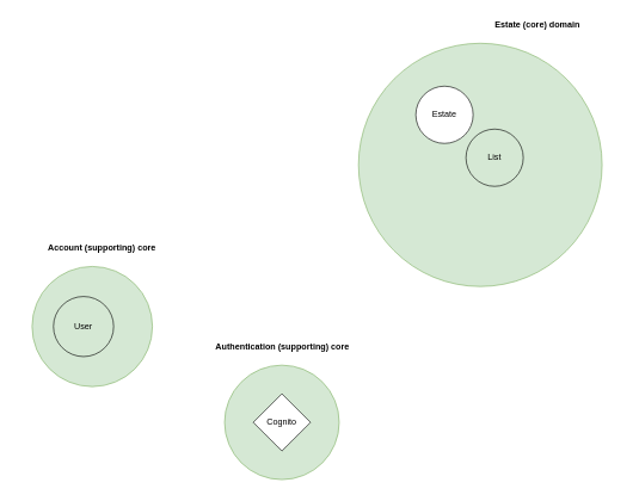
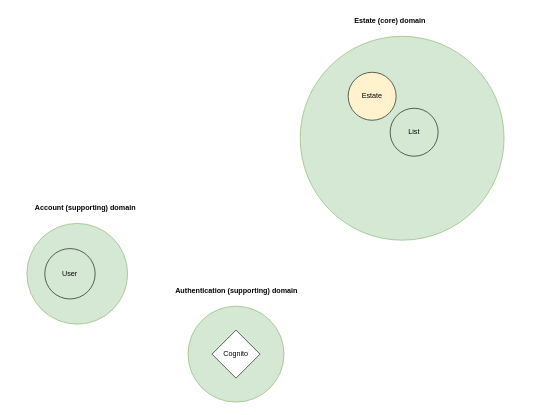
  <mxCell id="0" />
  <mxCell id="1" parent="0" />
  <mxCell id="2" value="" style="group" vertex="1" connectable="0" parent="1"><mxGeometry x="20" y="330" width="230" height="210" as="geometry" /></mxCell>
- <mxCell id="3" value="&lt;b&gt;Account (supporting) core&lt;/b&gt;" style="text;html=1;strokeColor=none;fillColor=none;align=center;verticalAlign=middle;whiteSpace=wrap;rounded=0;" vertex="1" parent="2"><mxGeometry x="13.529" width="216.471" height="31.5" as="geometry" /></mxCell>
+ <mxCell id="3" value="&lt;b&gt;Account (supporting) domain&lt;/b&gt;" style="text;html=1;strokeColor=none;fillColor=none;align=center;verticalAlign=middle;whiteSpace=wrap;rounded=0;" vertex="1" parent="2"><mxGeometry x="13.529" width="216.471" height="31.5" as="geometry" /></mxCell>
  <mxCell id="4" value="" style="group" vertex="1" connectable="0" parent="2"><mxGeometry y="42" width="216.471" height="168" as="geometry" /></mxCell>
  <mxCell id="5" value="" style="ellipse;whiteSpace=wrap;html=1;aspect=fixed;fillColor=#d5e8d4;strokeColor=#82b366;" vertex="1" parent="4"><mxGeometry x="24.24" width="168" height="168" as="geometry" /></mxCell>
  <mxCell id="6" value="User" style="ellipse;whiteSpace=wrap;html=1;aspect=fixed;fillColor=#d5e8d4;" vertex="1" parent="4"><mxGeometry x="54.118" y="42" width="84" height="84" as="geometry" /></mxCell>
  <mxCell id="7" value="" style="group" vertex="1" connectable="0" parent="1"><mxGeometry x="280" y="470" width="230" height="200" as="geometry" /></mxCell>
- <mxCell id="8" value="&lt;b&gt;Authentication (supporting) core&lt;/b&gt;" style="text;html=1;strokeColor=none;fillColor=none;align=center;verticalAlign=middle;whiteSpace=wrap;rounded=0;" vertex="1" parent="7"><mxGeometry x="4" width="220" height="30" as="geometry" /></mxCell>
+ <mxCell id="8" value="&lt;b&gt;Authentication (supporting) domain&lt;/b&gt;" style="text;html=1;strokeColor=none;fillColor=none;align=center;verticalAlign=middle;whiteSpace=wrap;rounded=0;" vertex="1" parent="7"><mxGeometry x="4" width="220" height="30" as="geometry" /></mxCell>
  <mxCell id="9" value="" style="group" vertex="1" connectable="0" parent="7"><mxGeometry x="33" y="40" width="160" height="160" as="geometry" /></mxCell>
  <mxCell id="10" value="" style="ellipse;whiteSpace=wrap;html=1;aspect=fixed;fillColor=#d5e8d4;strokeColor=#82b366;" vertex="1" parent="9"><mxGeometry width="160" height="160" as="geometry" /></mxCell>
  <mxCell id="11" value="Cognito" style="rhombus;whiteSpace=wrap;html=1;aspect=fixed;" vertex="1" parent="9"><mxGeometry x="40" y="40" width="80" height="80" as="geometry" /></mxCell>
  <mxCell id="12" value="" style="group;autosize=1;resizable=0;pointerEvents=0;" vertex="1" connectable="0" parent="1"><mxGeometry x="530" y="60" width="340" height="340" as="geometry" /></mxCell>
  <mxCell id="13" value="" style="ellipse;whiteSpace=wrap;html=1;aspect=fixed;fillColor=#d5e8d4;strokeColor=#82b366;" vertex="1" parent="12"><mxGeometry x="-30" width="340" height="340" as="geometry" /></mxCell>
- <mxCell id="14" value="Estate" style="ellipse;whiteSpace=wrap;html=1;aspect=fixed;" vertex="1" parent="12"><mxGeometry x="50" y="60" width="80" height="80" as="geometry" /></mxCell>
+ <mxCell id="14" value="Estate" style="ellipse;whiteSpace=wrap;html=1;aspect=fixed;fillColor=#fff2cc;" vertex="1" parent="12"><mxGeometry x="50" y="60" width="80" height="80" as="geometry" /></mxCell>
  <mxCell id="15" value="List" style="ellipse;whiteSpace=wrap;html=1;aspect=fixed;fillColor=#d5e8d4;" vertex="1" parent="12"><mxGeometry x="120" y="120" width="80" height="80" as="geometry" /></mxCell>
- <mxCell id="16" value="&lt;b&gt;Estate (core) domain&lt;/b&gt;" style="text;html=1;strokeColor=none;fillColor=none;align=center;verticalAlign=middle;whiteSpace=wrap;rounded=0;" vertex="1" parent="1"><mxGeometry x="680" y="20" width="140" height="30" as="geometry" /></mxCell>
+ <mxCell id="16" value="&lt;b&gt;Estate (core) domain&lt;/b&gt;" style="text;html=1;strokeColor=none;fillColor=none;align=center;verticalAlign=middle;whiteSpace=wrap;rounded=0;" vertex="1" parent="1"><mxGeometry x="580" y="20" width="140" height="30" as="geometry" /></mxCell>
